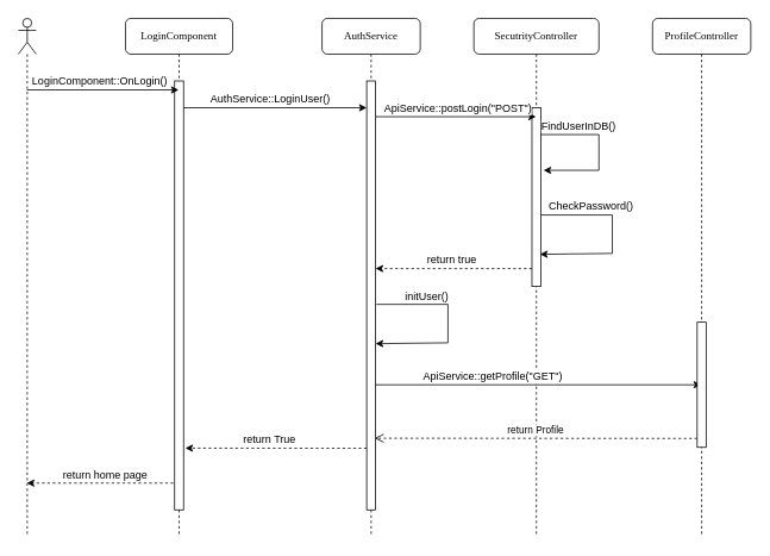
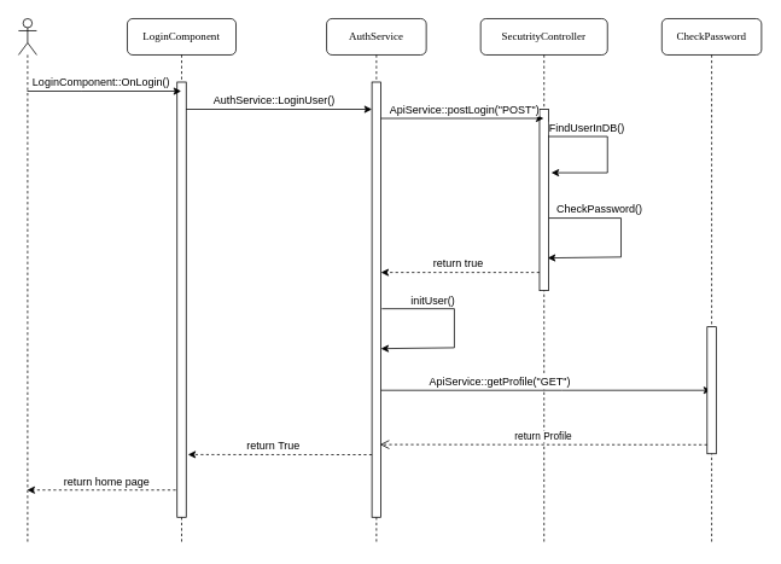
  <mxCell id="0" />
  <mxCell id="1" parent="0" />
  <mxCell id="2" style="edgeStyle=orthogonalEdgeStyle;rounded=0;orthogonalLoop=1;jettySize=auto;html=1;dashed=1;" parent="1" source="4" target="22" edge="1"><mxGeometry relative="1" as="geometry"><Array as="points"><mxPoint x="120" y="540" /><mxPoint x="120" y="540" /></Array></mxGeometry></mxCell>
  <mxCell id="3" value="return home page" style="text;html=1;align=center;verticalAlign=middle;resizable=0;points=[];;labelBackgroundColor=#ffffff;" parent="2" vertex="1" connectable="0"><mxGeometry x="-0.131" y="6" relative="1" as="geometry"><mxPoint x="-9.5" y="-16" as="offset" /></mxGeometry></mxCell>
  <mxCell id="4" value="LoginComponent" style="shape=umlLifeline;perimeter=lifelinePerimeter;whiteSpace=wrap;html=1;container=1;collapsible=0;recursiveResize=0;outlineConnect=0;rounded=1;shadow=0;comic=0;labelBackgroundColor=none;strokeWidth=1;fontFamily=Verdana;fontSize=12;align=center;" parent="1" vertex="1"><mxGeometry x="140" y="20" width="120" height="580" as="geometry" /></mxCell>
  <mxCell id="5" value="" style="html=1;points=[];perimeter=orthogonalPerimeter;" parent="4" vertex="1"><mxGeometry x="55" y="70" width="10" height="480" as="geometry" /></mxCell>
  <mxCell id="6" value="SecutrityController" style="shape=umlLifeline;perimeter=lifelinePerimeter;whiteSpace=wrap;html=1;container=1;collapsible=0;recursiveResize=0;outlineConnect=0;rounded=1;shadow=0;comic=0;labelBackgroundColor=none;strokeWidth=1;fontFamily=Verdana;fontSize=12;align=center;" parent="1" vertex="1"><mxGeometry x="530" y="20" width="140" height="580" as="geometry" /></mxCell>
  <mxCell id="7" value="" style="edgeStyle=orthogonalEdgeStyle;rounded=0;orthogonalLoop=1;jettySize=auto;html=1;entryX=0.9;entryY=0.82;entryDx=0;entryDy=0;entryPerimeter=0;" parent="6" source="9" target="9" edge="1"><mxGeometry relative="1" as="geometry"><mxPoint x="155" y="325" as="targetPoint" /><Array as="points"><mxPoint x="155" y="220" /><mxPoint x="155" y="263" /></Array></mxGeometry></mxCell>
  <mxCell id="8" value="CheckPassword()" style="text;html=1;align=center;verticalAlign=middle;resizable=0;points=[];;labelBackgroundColor=#ffffff;" parent="7" vertex="1" connectable="0"><mxGeometry x="-0.465" y="-1" relative="1" as="geometry"><mxPoint y="-11" as="offset" /></mxGeometry></mxCell>
  <mxCell id="9" value="" style="html=1;points=[];perimeter=orthogonalPerimeter;" parent="6" vertex="1"><mxGeometry x="65" y="100" width="10" height="200" as="geometry" /></mxCell>
  <mxCell id="10" style="edgeStyle=orthogonalEdgeStyle;rounded=0;orthogonalLoop=1;jettySize=auto;html=1;" parent="6" source="9" edge="1"><mxGeometry relative="1" as="geometry"><mxPoint x="78" y="170" as="targetPoint" /><Array as="points"><mxPoint x="140" y="130" /><mxPoint x="140" y="170" /><mxPoint x="78" y="170" /></Array></mxGeometry></mxCell>
  <mxCell id="11" value="FindUserInDB()" style="text;html=1;align=center;verticalAlign=middle;resizable=0;points=[];;labelBackgroundColor=#ffffff;" parent="10" vertex="1" connectable="0"><mxGeometry x="-0.504" y="-1" relative="1" as="geometry"><mxPoint y="-11" as="offset" /></mxGeometry></mxCell>
  <mxCell id="12" style="edgeStyle=orthogonalEdgeStyle;rounded=0;orthogonalLoop=1;jettySize=auto;html=1;" parent="1" source="17" target="6" edge="1"><mxGeometry relative="1" as="geometry"><Array as="points"><mxPoint x="520" y="130" /><mxPoint x="520" y="130" /></Array></mxGeometry></mxCell>
  <mxCell id="13" value="AuthService::LoginUser()" style="text;html=1;align=center;verticalAlign=middle;resizable=0;points=[];;labelBackgroundColor=#ffffff;" parent="12" vertex="1" connectable="0"><mxGeometry x="0.141" y="-1" relative="1" as="geometry"><mxPoint x="-219.5" y="-21" as="offset" /></mxGeometry></mxCell>
  <mxCell id="14" value="ApiService::postLogin(&quot;POST&quot;)" style="text;html=1;align=center;verticalAlign=middle;resizable=0;points=[];;labelBackgroundColor=#ffffff;" vertex="1" connectable="0" parent="12"><mxGeometry x="0.141" y="34" relative="1" as="geometry"><mxPoint x="-9.5" y="24" as="offset" /></mxGeometry></mxCell>
  <mxCell id="15" style="edgeStyle=orthogonalEdgeStyle;rounded=0;orthogonalLoop=1;jettySize=auto;html=1;" parent="1" source="17" target="19" edge="1"><mxGeometry relative="1" as="geometry"><Array as="points"><mxPoint x="620" y="430" /><mxPoint x="620" y="430" /></Array></mxGeometry></mxCell>
  <mxCell id="16" value="ApiService::getProfile(&quot;GET&quot;)" style="text;html=1;align=center;verticalAlign=middle;resizable=0;points=[];;labelBackgroundColor=#ffffff;" parent="15" vertex="1" connectable="0"><mxGeometry x="0.016" y="71" relative="1" as="geometry"><mxPoint x="-52.5" y="61" as="offset" /></mxGeometry></mxCell>
  <mxCell id="17" value="AuthService" style="shape=umlLifeline;perimeter=lifelinePerimeter;whiteSpace=wrap;html=1;container=1;collapsible=0;recursiveResize=0;outlineConnect=0;rounded=1;shadow=0;comic=0;labelBackgroundColor=none;strokeWidth=1;fontFamily=Verdana;fontSize=12;align=center;" parent="1" vertex="1"><mxGeometry x="360" y="20" width="110" height="580" as="geometry" /></mxCell>
  <mxCell id="18" value="" style="html=1;points=[];perimeter=orthogonalPerimeter;" parent="17" vertex="1"><mxGeometry x="50" y="70" width="10" height="480" as="geometry" /></mxCell>
- <mxCell id="19" value="ProfileController" style="shape=umlLifeline;perimeter=lifelinePerimeter;whiteSpace=wrap;html=1;container=1;collapsible=0;recursiveResize=0;outlineConnect=0;rounded=1;shadow=0;comic=0;labelBackgroundColor=none;strokeWidth=1;fontFamily=Verdana;fontSize=12;align=center;" parent="1" vertex="1"><mxGeometry x="730" y="20" width="110" height="580" as="geometry" /></mxCell>
+ <mxCell id="19" value="CheckPassword" style="shape=umlLifeline;perimeter=lifelinePerimeter;whiteSpace=wrap;html=1;container=1;collapsible=0;recursiveResize=0;outlineConnect=0;rounded=1;shadow=0;comic=0;labelBackgroundColor=none;strokeWidth=1;fontFamily=Verdana;fontSize=12;align=center;" parent="1" vertex="1"><mxGeometry x="730" y="20" width="110" height="580" as="geometry" /></mxCell>
  <mxCell id="20" value="" style="html=1;points=[];perimeter=orthogonalPerimeter;" parent="19" vertex="1"><mxGeometry x="50" y="340" width="10" height="140" as="geometry" /></mxCell>
  <mxCell id="21" style="edgeStyle=orthogonalEdgeStyle;rounded=0;orthogonalLoop=1;jettySize=auto;html=1;" parent="1" source="22" target="4" edge="1"><mxGeometry relative="1" as="geometry"><Array as="points"><mxPoint x="90" y="100" /><mxPoint x="90" y="100" /></Array></mxGeometry></mxCell>
  <mxCell id="22" value="" style="shape=umlLifeline;participant=umlActor;perimeter=lifelinePerimeter;whiteSpace=wrap;html=1;container=1;collapsible=0;recursiveResize=0;verticalAlign=top;spacingTop=36;labelBackgroundColor=#ffffff;outlineConnect=0;" parent="1" vertex="1"><mxGeometry x="20" y="20" width="20" height="580" as="geometry" /></mxCell>
  <mxCell id="23" value="" style="edgeStyle=orthogonalEdgeStyle;rounded=0;orthogonalLoop=1;jettySize=auto;html=1;" parent="1" source="5" target="18" edge="1"><mxGeometry relative="1" as="geometry"><Array as="points"><mxPoint x="270" y="120" /><mxPoint x="270" y="120" /></Array></mxGeometry></mxCell>
  <mxCell id="24" value="LoginComponent::OnLogin()" style="text;html=1;align=center;verticalAlign=middle;resizable=0;points=[];;labelBackgroundColor=#ffffff;" parent="23" vertex="1" connectable="0"><mxGeometry x="0.063" y="-2" relative="1" as="geometry"><mxPoint x="-204" y="-32" as="offset" /></mxGeometry></mxCell>
  <mxCell id="25" style="edgeStyle=orthogonalEdgeStyle;rounded=0;orthogonalLoop=1;jettySize=auto;html=1;dashed=1;" parent="1" source="9" target="18" edge="1"><mxGeometry relative="1" as="geometry"><Array as="points"><mxPoint x="460" y="300" /><mxPoint x="460" y="300" /></Array></mxGeometry></mxCell>
  <mxCell id="26" value="return true" style="text;html=1;align=center;verticalAlign=middle;resizable=0;points=[];;labelBackgroundColor=#ffffff;" parent="25" vertex="1" connectable="0"><mxGeometry x="0.5" y="70" relative="1" as="geometry"><mxPoint x="40" y="-80" as="offset" /></mxGeometry></mxCell>
  <mxCell id="27" style="edgeStyle=orthogonalEdgeStyle;rounded=0;orthogonalLoop=1;jettySize=auto;html=1;entryX=1.2;entryY=0.856;entryDx=0;entryDy=0;entryPerimeter=0;dashed=1;" parent="1" source="18" target="5" edge="1"><mxGeometry relative="1" as="geometry"><Array as="points"><mxPoint x="360" y="501" /><mxPoint x="360" y="501" /></Array></mxGeometry></mxCell>
  <mxCell id="28" value="return True" style="text;html=1;align=center;verticalAlign=middle;resizable=0;points=[];;labelBackgroundColor=#ffffff;" parent="27" vertex="1" connectable="0"><mxGeometry x="-0.206" y="-2" relative="1" as="geometry"><mxPoint x="-29" y="-8" as="offset" /></mxGeometry></mxCell>
  <mxCell id="29" value="" style="edgeStyle=orthogonalEdgeStyle;rounded=0;orthogonalLoop=1;jettySize=auto;html=1;entryX=0.9;entryY=0.82;entryDx=0;entryDy=0;entryPerimeter=0;" edge="1" parent="1"><mxGeometry relative="1" as="geometry"><mxPoint x="420" y="384" as="targetPoint" /><Array as="points"><mxPoint x="501" y="340" /><mxPoint x="501" y="383" /></Array><mxPoint x="421" y="340" as="sourcePoint" /></mxGeometry></mxCell>
  <mxCell id="30" value="initUser()" style="text;html=1;align=center;verticalAlign=middle;resizable=0;points=[];;labelBackgroundColor=#ffffff;" vertex="1" connectable="0" parent="29"><mxGeometry x="-0.465" y="-1" relative="1" as="geometry"><mxPoint y="-11" as="offset" /></mxGeometry></mxCell>
  <mxCell id="31" value="return Profile" style="html=1;verticalAlign=bottom;endArrow=open;dashed=1;endSize=8;exitX=0;exitY=0.929;exitDx=0;exitDy=0;exitPerimeter=0;entryX=0.9;entryY=0.833;entryDx=0;entryDy=0;entryPerimeter=0;" edge="1" parent="1" source="20" target="18"><mxGeometry relative="1" as="geometry"><mxPoint x="680" y="490" as="sourcePoint" /><mxPoint x="600" y="490" as="targetPoint" /></mxGeometry></mxCell>
